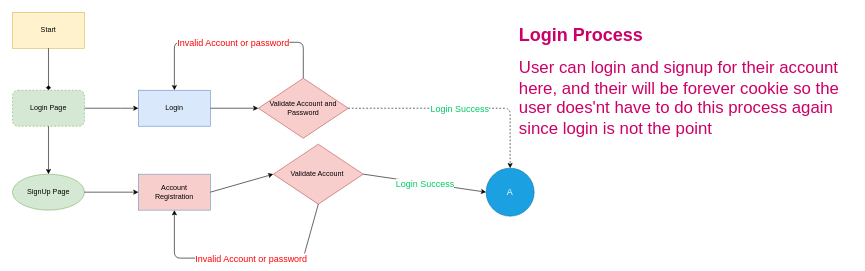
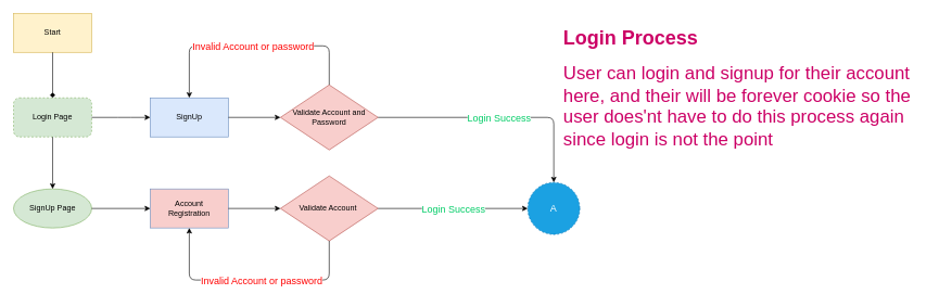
  <mxCell id="0" />
  <mxCell id="1" parent="0" />
  <mxCell id="2" value="Login Page" style="rounded=1;whiteSpace=wrap;html=1;fillColor=#d5e8d4;strokeColor=#82b366;dashed=1;" vertex="1" parent="1"><mxGeometry x="20" y="150" width="120" height="60" as="geometry" /></mxCell>
  <mxCell id="3" value="" style="endArrow=classic;html=1;exitX=1;exitY=0.5;exitDx=0;exitDy=0;" edge="1" parent="1" source="2"><mxGeometry width="50" height="50" relative="1" as="geometry"><mxPoint x="380" y="310" as="sourcePoint" /><mxPoint x="230" y="180" as="targetPoint" /><Array as="points"><mxPoint x="190" y="180" /></Array></mxGeometry></mxCell>
  <mxCell id="4" value="SignUp Page" style="ellipse;whiteSpace=wrap;html=1;fillColor=#d5e8d4;strokeColor=#82b366;" vertex="1" parent="1"><mxGeometry x="20" y="290" width="120" height="60" as="geometry" /></mxCell>
  <mxCell id="5" value="" style="endArrow=classic;html=1;exitX=0.5;exitY=1;exitDx=0;exitDy=0;entryX=0.5;entryY=0;entryDx=0;entryDy=0;" edge="1" parent="1" source="2" target="4"><mxGeometry width="50" height="50" relative="1" as="geometry"><mxPoint x="380" y="310" as="sourcePoint" /><mxPoint x="430" y="260" as="targetPoint" /></mxGeometry></mxCell>
  <mxCell id="6" value="Account &lt;br&gt;Registration" style="rounded=0;whiteSpace=wrap;html=1;fillColor=#f8cecc;strokeColor=#6c8ebf;" vertex="1" parent="1"><mxGeometry x="230" y="290" width="120" height="60" as="geometry" /></mxCell>
  <mxCell id="7" value="" style="endArrow=classic;html=1;exitX=1;exitY=0.5;exitDx=0;exitDy=0;entryX=0;entryY=0.5;entryDx=0;entryDy=0;" edge="1" parent="1" source="4" target="6"><mxGeometry width="50" height="50" relative="1" as="geometry"><mxPoint x="380" y="310" as="sourcePoint" /><mxPoint x="430" y="260" as="targetPoint" /></mxGeometry></mxCell>
- <mxCell id="8" value="Login" style="rounded=0;whiteSpace=wrap;html=1;fillColor=#dae8fc;strokeColor=#6c8ebf;" vertex="1" parent="1"><mxGeometry x="230" y="150" width="120" height="60" as="geometry" /></mxCell>
+ <mxCell id="8" value="SignUp" style="rounded=0;whiteSpace=wrap;html=1;fillColor=#dae8fc;strokeColor=#6c8ebf;" vertex="1" parent="1"><mxGeometry x="230" y="150" width="120" height="60" as="geometry" /></mxCell>
  <mxCell id="9" value="Validate Account and Password" style="rhombus;whiteSpace=wrap;html=1;fillColor=#f8cecc;strokeColor=#b85450;" vertex="1" parent="1"><mxGeometry x="430" y="130" width="150" height="100" as="geometry" /></mxCell>
  <mxCell id="10" value="" style="endArrow=classic;html=1;exitX=1;exitY=0.5;exitDx=0;exitDy=0;" edge="1" parent="1" source="8"><mxGeometry width="50" height="50" relative="1" as="geometry"><mxPoint x="150" y="190" as="sourcePoint" /><mxPoint x="430" y="180" as="targetPoint" /><Array as="points"><mxPoint x="430" y="180" /></Array></mxGeometry></mxCell>
  <mxCell id="11" value="" style="endArrow=classic;html=1;exitX=0.5;exitY=0;exitDx=0;exitDy=0;entryX=0.5;entryY=0;entryDx=0;entryDy=0;" edge="1" parent="1" source="9" target="8"><mxGeometry relative="1" as="geometry"><mxPoint x="350" y="310" as="sourcePoint" /><mxPoint x="500" y="50" as="targetPoint" /><Array as="points"><mxPoint x="505" y="70" /><mxPoint x="290" y="70" /></Array></mxGeometry></mxCell>
  <mxCell id="12" value="&lt;font color=&quot;#ff0000&quot; style=&quot;font-size: 15px;&quot;&gt;Invalid Account or password&lt;/font&gt;" style="edgeLabel;resizable=0;html=1;align=center;verticalAlign=middle;fontSize=15;" connectable="0" vertex="1" parent="11"><mxGeometry relative="1" as="geometry" /></mxCell>
  <mxCell id="13" value="Start" style="rounded=0;whiteSpace=wrap;html=1;fillColor=#fff2cc;strokeColor=#d6b656;" vertex="1" parent="1"><mxGeometry x="20" y="20" width="120" height="60" as="geometry" /></mxCell>
  <mxCell id="14" value="" style="endArrow=diamond;html=1;exitX=0.5;exitY=1;exitDx=0;exitDy=0;entryX=0.5;entryY=0;entryDx=0;entryDy=0;" edge="1" parent="1" source="13" target="2"><mxGeometry width="50" height="50" relative="1" as="geometry"><mxPoint x="380" y="340" as="sourcePoint" /><mxPoint x="430" y="290" as="targetPoint" /></mxGeometry></mxCell>
- <mxCell id="15" value="Validate Account&amp;nbsp;" style="rhombus;whiteSpace=wrap;html=1;fillColor=#f8cecc;strokeColor=#b85450;" vertex="1" parent="1"><mxGeometry x="455" y="240" width="150" height="100" as="geometry" /></mxCell>
+ <mxCell id="15" value="Validate Account&amp;nbsp;" style="rhombus;whiteSpace=wrap;html=1;fillColor=#f8cecc;strokeColor=#b85450;" vertex="1" parent="1"><mxGeometry x="430" y="270" width="150" height="100" as="geometry" /></mxCell>
  <mxCell id="16" value="" style="endArrow=classic;html=1;entryX=0;entryY=0.5;entryDx=0;entryDy=0;exitX=1;exitY=0.5;exitDx=0;exitDy=0;" edge="1" parent="1" source="6" target="15"><mxGeometry width="50" height="50" relative="1" as="geometry"><mxPoint x="380" y="340" as="sourcePoint" /><mxPoint x="430" y="290" as="targetPoint" /></mxGeometry></mxCell>
  <mxCell id="17" value="" style="endArrow=classic;html=1;exitX=0.5;exitY=1;exitDx=0;exitDy=0;entryX=0.5;entryY=1;entryDx=0;entryDy=0;" edge="1" parent="1" source="15" target="6"><mxGeometry relative="1" as="geometry"><mxPoint x="515" y="140" as="sourcePoint" /><mxPoint x="300" y="160" as="targetPoint" /><Array as="points"><mxPoint x="505" y="430" /><mxPoint x="290" y="430" /></Array></mxGeometry></mxCell>
  <mxCell id="18" value="&lt;font color=&quot;#ff0000&quot; style=&quot;font-size: 15px;&quot;&gt;Invalid Account or password&lt;/font&gt;" style="edgeLabel;resizable=0;html=1;align=center;verticalAlign=middle;fontSize=15;" connectable="0" vertex="1" parent="17"><mxGeometry relative="1" as="geometry"><mxPoint x="13" as="offset" /></mxGeometry></mxCell>
- <mxCell id="19" value="" style="endArrow=classic;html=1;exitX=1;exitY=0.5;exitDx=0;exitDy=0;entryX=0.5;entryY=0;entryDx=0;entryDy=0;dashed=1;" edge="1" parent="1" source="9" target="24"><mxGeometry relative="1" as="geometry"><mxPoint x="450" y="290" as="sourcePoint" /><mxPoint x="844.04" y="288.02" as="targetPoint" /><Array as="points"><mxPoint x="850" y="180" /></Array></mxGeometry></mxCell>
+ <mxCell id="19" value="" style="endArrow=classic;html=1;exitX=1;exitY=0.5;exitDx=0;exitDy=0;entryX=0.5;entryY=0;entryDx=0;entryDy=0;" edge="1" parent="1" source="9" target="24"><mxGeometry relative="1" as="geometry"><mxPoint x="450" y="290" as="sourcePoint" /><mxPoint x="844.04" y="288.02" as="targetPoint" /><Array as="points"><mxPoint x="850" y="180" /></Array></mxGeometry></mxCell>
  <mxCell id="20" value="Login Success" style="edgeLabel;resizable=0;html=1;align=center;verticalAlign=middle;fontColor=#00CC66;fontSize=15;" connectable="0" vertex="1" parent="19"><mxGeometry relative="1" as="geometry" /></mxCell>
  <mxCell id="21" value="" style="endArrow=classic;html=1;fontColor=#00CC66;entryX=0;entryY=0.5;entryDx=0;entryDy=0;exitX=1;exitY=0.5;exitDx=0;exitDy=0;" edge="1" parent="1" source="15" target="24"><mxGeometry relative="1" as="geometry"><mxPoint x="460" y="240" as="sourcePoint" /><mxPoint x="770" y="320" as="targetPoint" /></mxGeometry></mxCell>
  <mxCell id="22" value="Login Success" style="edgeLabel;resizable=0;html=1;align=center;verticalAlign=middle;fontColor=#00CC66;fontSize=15;" connectable="0" vertex="1" parent="21"><mxGeometry relative="1" as="geometry" /></mxCell>
  <mxCell id="23" value="&lt;h1&gt;Login Process&lt;/h1&gt;&lt;div&gt;&lt;font style=&quot;font-size: 28px&quot;&gt;User can login and signup for their account here, and their will be forever cookie so the user does'nt have to do this process again since login is not the point&lt;/font&gt;&lt;/div&gt;" style="text;html=1;strokeColor=none;fillColor=none;spacing=5;spacingTop=-20;whiteSpace=wrap;overflow=hidden;rounded=0;fontSize=15;fontColor=#CC0066;" vertex="1" parent="1"><mxGeometry x="860" y="30" width="560" height="230" as="geometry" /></mxCell>
- <mxCell id="24" value="A" style="ellipse;whiteSpace=wrap;html=1;aspect=fixed;fontSize=15;fillColor=#1ba1e2;strokeColor=#006EAF;fontColor=#ffffff;" vertex="1" parent="1"><mxGeometry x="810" y="280" width="80" height="80" as="geometry" /></mxCell>
+ <mxCell id="24" value="A" style="ellipse;whiteSpace=wrap;html=1;aspect=fixed;fontSize=15;fillColor=#1ba1e2;strokeColor=#006EAF;fontColor=#ffffff;dashed=1;" vertex="1" parent="1"><mxGeometry x="810" y="280" width="80" height="80" as="geometry" /></mxCell>
